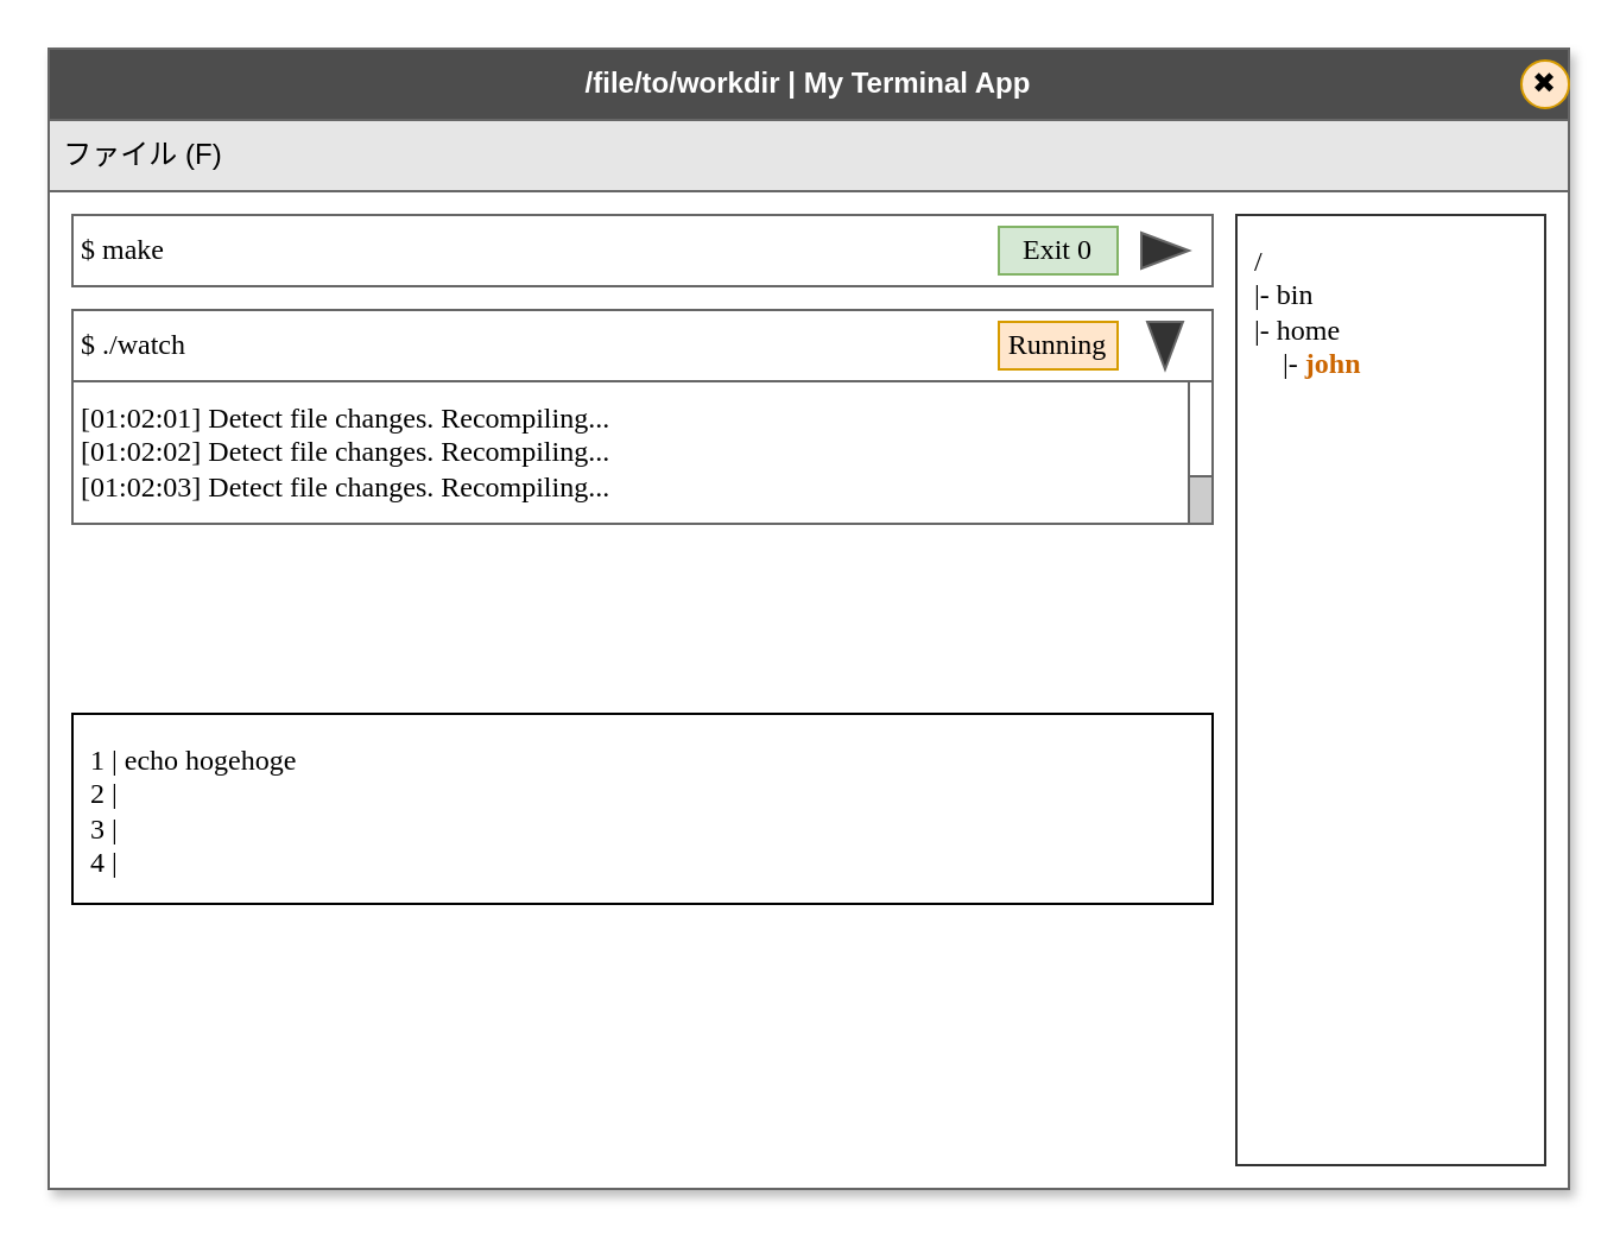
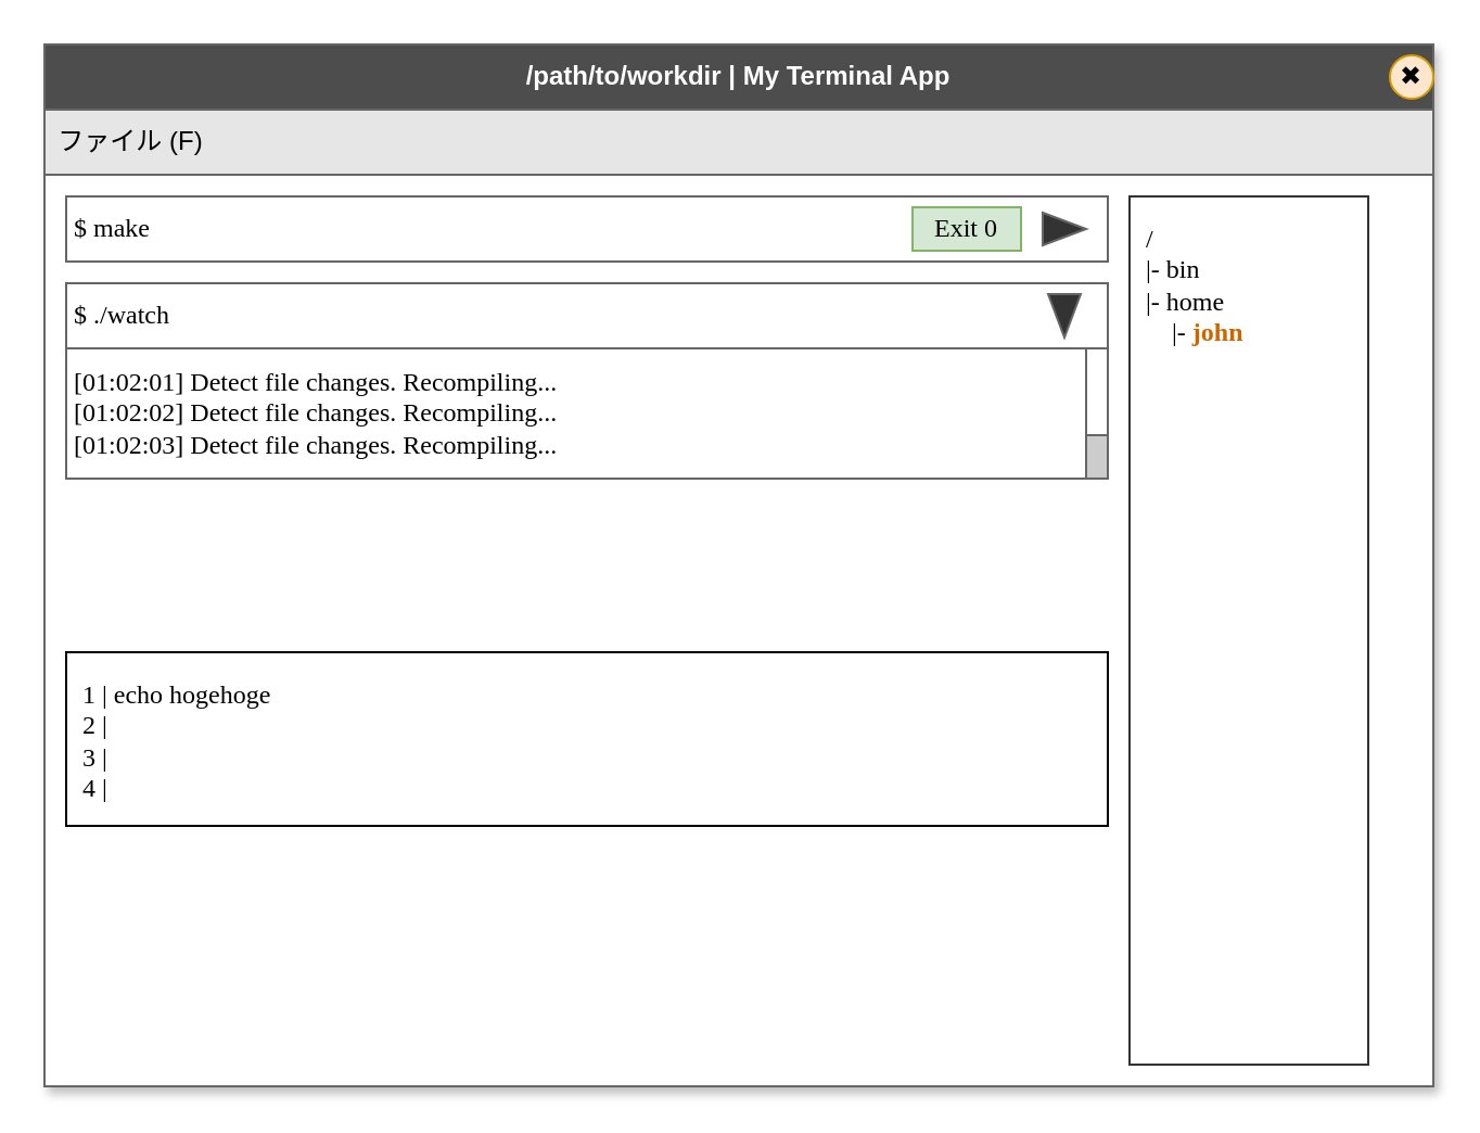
  <mxCell id="0" />
  <mxCell id="1" parent="0" />
  <mxCell id="2" value="" style="whiteSpace=wrap;html=1;shadow=1;strokeColor=#666666;fontColor=#333333;rounded=0;sketch=0;glass=0;" vertex="1" parent="1"><mxGeometry x="20" y="20" width="640" height="480" as="geometry" /></mxCell>
  <mxCell id="3" value="" style="rounded=0;whiteSpace=wrap;html=1;shadow=0;fontColor=#333333;strokeColor=#666666;fillColor=#E6E6E6;" vertex="1" parent="1"><mxGeometry x="20" y="50" width="640" height="30" as="geometry" /></mxCell>
- <mxCell id="4" value="&lt;font color=&quot;#FFFFFF&quot;&gt;/file/to/workdir | My Terminal App&lt;br&gt;&lt;/font&gt;" style="rounded=0;whiteSpace=wrap;html=1;shadow=0;fontColor=#333333;align=center;fontStyle=1;strokeColor=#666666;fillColor=#4D4D4D;" vertex="1" parent="1"><mxGeometry x="20" y="20" width="640" height="30" as="geometry" /></mxCell>
+ <mxCell id="4" value="&lt;font color=&quot;#FFFFFF&quot;&gt;/path/to/workdir | My Terminal App&lt;br&gt;&lt;/font&gt;" style="rounded=0;whiteSpace=wrap;html=1;shadow=0;fontColor=#333333;align=center;fontStyle=1;strokeColor=#666666;fillColor=#4D4D4D;" vertex="1" parent="1"><mxGeometry x="20" y="20" width="640" height="30" as="geometry" /></mxCell>
  <mxCell id="5" value="ファイル (F)" style="text;html=1;strokeColor=none;fillColor=none;align=center;verticalAlign=middle;whiteSpace=wrap;rounded=0;shadow=0;" vertex="1" parent="1"><mxGeometry x="20" y="55" width="80" height="20" as="geometry" /></mxCell>
  <mxCell id="6" value="✖" style="ellipse;whiteSpace=wrap;html=1;aspect=fixed;rounded=0;shadow=0;fillColor=#ffe6cc;strokeColor=#d79b00;" vertex="1" parent="1"><mxGeometry x="640" y="25" width="20" height="20" as="geometry" /></mxCell>
- <mxCell id="7" value="&lt;div align=&quot;left&quot;&gt;&lt;font face=&quot;Ubuntu Mono&quot;&gt;/&lt;/font&gt;&lt;br&gt;&lt;font face=&quot;Ubuntu Mono&quot;&gt;|- bin&lt;/font&gt;&lt;br&gt;&lt;font face=&quot;Ubuntu Mono&quot;&gt;|- home&lt;/font&gt;&lt;br&gt;&lt;font face=&quot;Ubuntu Mono&quot;&gt;&amp;nbsp;&amp;nbsp;&amp;nbsp; |- &lt;font color=&quot;#CC6600&quot;&gt;&lt;b&gt;john&lt;/b&gt;&lt;/font&gt;&lt;/font&gt;&lt;br&gt;&lt;/div&gt;" style="rounded=0;whiteSpace=wrap;html=1;shadow=0;align=left;fillColor=#FFFFFF;verticalAlign=top;strokeColor=#333333;spacingLeft=0;spacingTop=0;spacing=8;" vertex="1" parent="1"><mxGeometry x="520" y="90" width="130" height="400" as="geometry" /></mxCell>
+ <mxCell id="7" value="&lt;div align=&quot;left&quot;&gt;&lt;font face=&quot;Ubuntu Mono&quot;&gt;/&lt;/font&gt;&lt;br&gt;&lt;font face=&quot;Ubuntu Mono&quot;&gt;|- bin&lt;/font&gt;&lt;br&gt;&lt;font face=&quot;Ubuntu Mono&quot;&gt;|- home&lt;/font&gt;&lt;br&gt;&lt;font face=&quot;Ubuntu Mono&quot;&gt;&amp;nbsp;&amp;nbsp;&amp;nbsp; |- &lt;font color=&quot;#CC6600&quot;&gt;&lt;b&gt;john&lt;/b&gt;&lt;/font&gt;&lt;/font&gt;&lt;br&gt;&lt;/div&gt;" style="rounded=0;whiteSpace=wrap;html=1;shadow=0;align=left;fillColor=#FFFFFF;verticalAlign=top;strokeColor=#333333;spacingLeft=0;spacingTop=0;spacing=8;" vertex="1" parent="1"><mxGeometry x="520" y="90" width="110" height="400" as="geometry" /></mxCell>
  <mxCell id="8" value="&lt;div&gt;1 | echo hogehoge&lt;br&gt;&lt;/div&gt;&lt;div&gt;2 |&lt;/div&gt;&lt;div&gt;3 |&lt;/div&gt;&lt;div&gt;4 |&lt;br&gt;&lt;/div&gt;" style="rounded=0;whiteSpace=wrap;html=1;shadow=0;align=left;spacing=8;fontFamily=Ubuntu Mono;verticalAlign=top;" vertex="1" parent="1"><mxGeometry x="30" y="300" width="480" height="80" as="geometry" /></mxCell>
  <mxCell id="9" value="&lt;div&gt;$ make&lt;/div&gt;" style="rounded=0;whiteSpace=wrap;html=1;shadow=0;strokeColor=#666666;fontFamily=Ubuntu Mono;align=left;fillColor=#FFFFFF;spacing=4;glass=0;sketch=0;" vertex="1" parent="1"><mxGeometry x="30" y="90" width="480" height="30" as="geometry" /></mxCell>
  <mxCell id="10" value="" style="triangle;whiteSpace=wrap;html=1;rounded=0;shadow=0;glass=0;sketch=0;strokeColor=#666666;fontFamily=Ubuntu Mono;align=left;fillColor=#333333;" vertex="1" parent="1"><mxGeometry x="480" y="97.5" width="20" height="15" as="geometry" /></mxCell>
  <mxCell id="11" value="&lt;div&gt;$ ./watch&lt;/div&gt;" style="rounded=0;whiteSpace=wrap;html=1;shadow=0;strokeColor=#666666;fontFamily=Ubuntu Mono;align=left;fillColor=#FFFFFF;spacing=4;glass=0;sketch=0;" vertex="1" parent="1"><mxGeometry x="30" y="130" width="480" height="30" as="geometry" /></mxCell>
  <mxCell id="12" value="" style="triangle;whiteSpace=wrap;html=1;rounded=0;shadow=0;glass=0;sketch=0;strokeColor=#666666;fontFamily=Ubuntu Mono;align=left;fillColor=#333333;rotation=90;" vertex="1" parent="1"><mxGeometry x="480" y="137.5" width="20" height="15" as="geometry" /></mxCell>
  <mxCell id="13" value="&lt;div&gt;[01:02:01] Detect file changes. Recompiling...&lt;/div&gt;&lt;div&gt;[01:02:02] Detect file changes. Recompiling...&lt;/div&gt;&lt;div&gt;[01:02:03] Detect file changes. Recompiling...&lt;/div&gt;" style="rounded=0;whiteSpace=wrap;html=1;shadow=0;strokeColor=#666666;fontFamily=Ubuntu Mono;align=left;fillColor=#FFFFFF;spacing=4;glass=0;sketch=0;" vertex="1" parent="1"><mxGeometry x="30" y="160" width="480" height="60" as="geometry" /></mxCell>
  <mxCell id="14" value="Exit 0" style="text;html=1;strokeColor=#82b366;fillColor=#d5e8d4;align=center;verticalAlign=middle;whiteSpace=wrap;rounded=0;shadow=0;glass=0;sketch=0;fontFamily=Ubuntu Mono;" vertex="1" parent="1"><mxGeometry x="420" y="95" width="50" height="20" as="geometry" /></mxCell>
- <mxCell id="15" value="Running" style="text;html=1;strokeColor=#d79b00;fillColor=#ffe6cc;align=center;verticalAlign=middle;whiteSpace=wrap;rounded=0;shadow=0;glass=0;sketch=0;fontFamily=Ubuntu Mono;" vertex="1" parent="1"><mxGeometry x="420" y="135" width="50" height="20" as="geometry" /></mxCell>
  <mxCell id="16" value="" style="rounded=0;whiteSpace=wrap;html=1;shadow=0;glass=0;sketch=0;strokeColor=#666666;fontFamily=Ubuntu Mono;align=left;fillColor=#FFFFFF;" vertex="1" parent="1"><mxGeometry x="500" y="160" width="10" height="60" as="geometry" /></mxCell>
  <mxCell id="17" value="" style="rounded=0;whiteSpace=wrap;html=1;shadow=0;glass=0;sketch=0;strokeColor=#666666;fontFamily=Ubuntu Mono;align=left;fontColor=#333333;fillColor=#CCCCCC;" vertex="1" parent="1"><mxGeometry x="500" y="200" width="10" height="20" as="geometry" /></mxCell>
